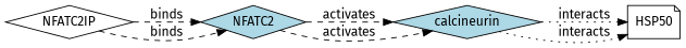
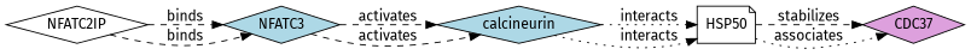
  digraph {
    fontname="Fira Sans"
    rankdir=LR
    node [fillcolor=lightblue fontname="Fira Sans" shape=diamond style=filled]
    edge [evidence="NFATC2 is activated by calcineurin through dephosphorylation (PMID: 10412979)." fontname="Fira Sans" probability=0.7 style=dashed]
-   NFATC2
+   NFATC2 [label=NFATC3]
    NFATC2IP [fillcolor=white]
    calcineurin
    n4 [fillcolor=white label=HSP50 shape=note]
+   CDC37 [fillcolor=plum]
    NFATC2 -> calcineurin [label=activates]
    NFATC2 -> calcineurin [label=activates]
    NFATC2IP -> NFATC2 [evidence="NFATC2IP is known to interact with NFATC2 to modulate its activity (PMID: 12021261)." label=binds probability=0.8]
    NFATC2IP -> NFATC2 [evidence="NFATC2IP is known to interact with NFATC2 to modulate its activity (PMID: 12021261)." label=binds probability=0.8]
    calcineurin -> n4 [evidence="Calcineurin has been shown to interact with HSP90, affecting its function (PMID: 15014431)." label=interacts probability=0.6 style=dotted]
    calcineurin -> n4 [evidence="Calcineurin has been shown to interact with HSP90, affecting its function (PMID: 15014431)." label=interacts probability=0.6 style=dotted]
+   n4 -> CDC37 [evidence="HSP90, along with CDC37, stabilizes client kinases (PMID: 10966457)." label=stabilizes probability=0.9]
+   n4 -> CDC37 [evidence="HSP90 associates with CDC37 to form a chaperone complex (PMID: 10966457)." label=associates probability=0.85 style=dotted]
  }
